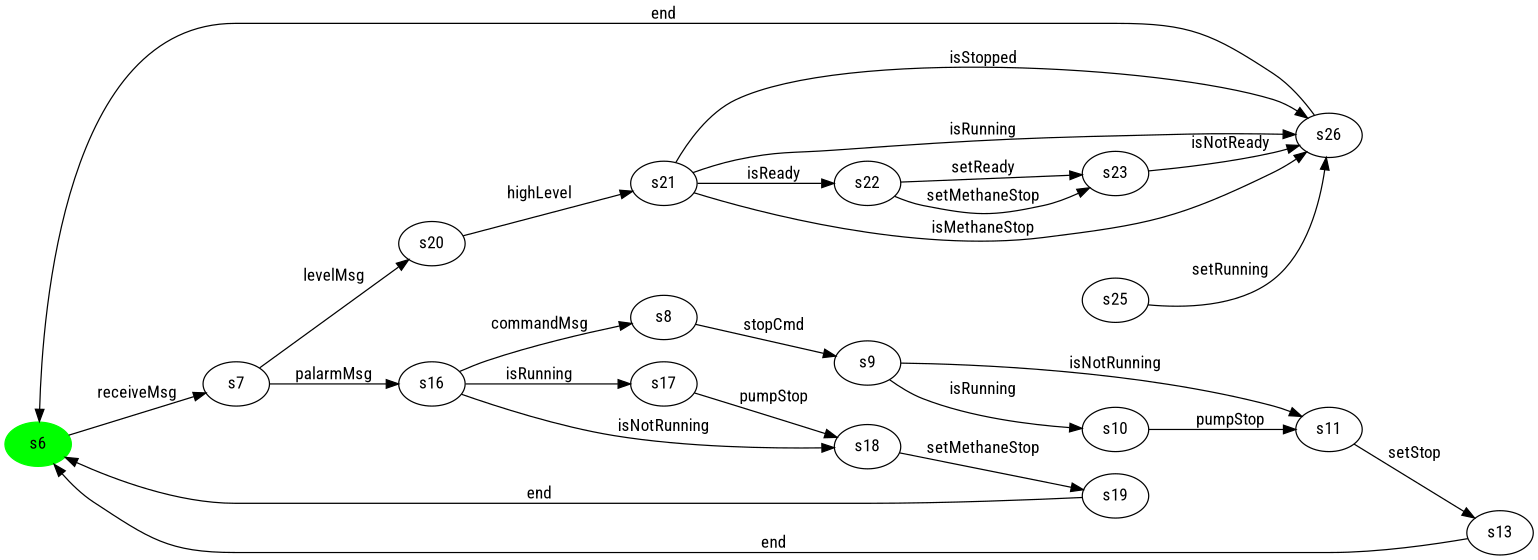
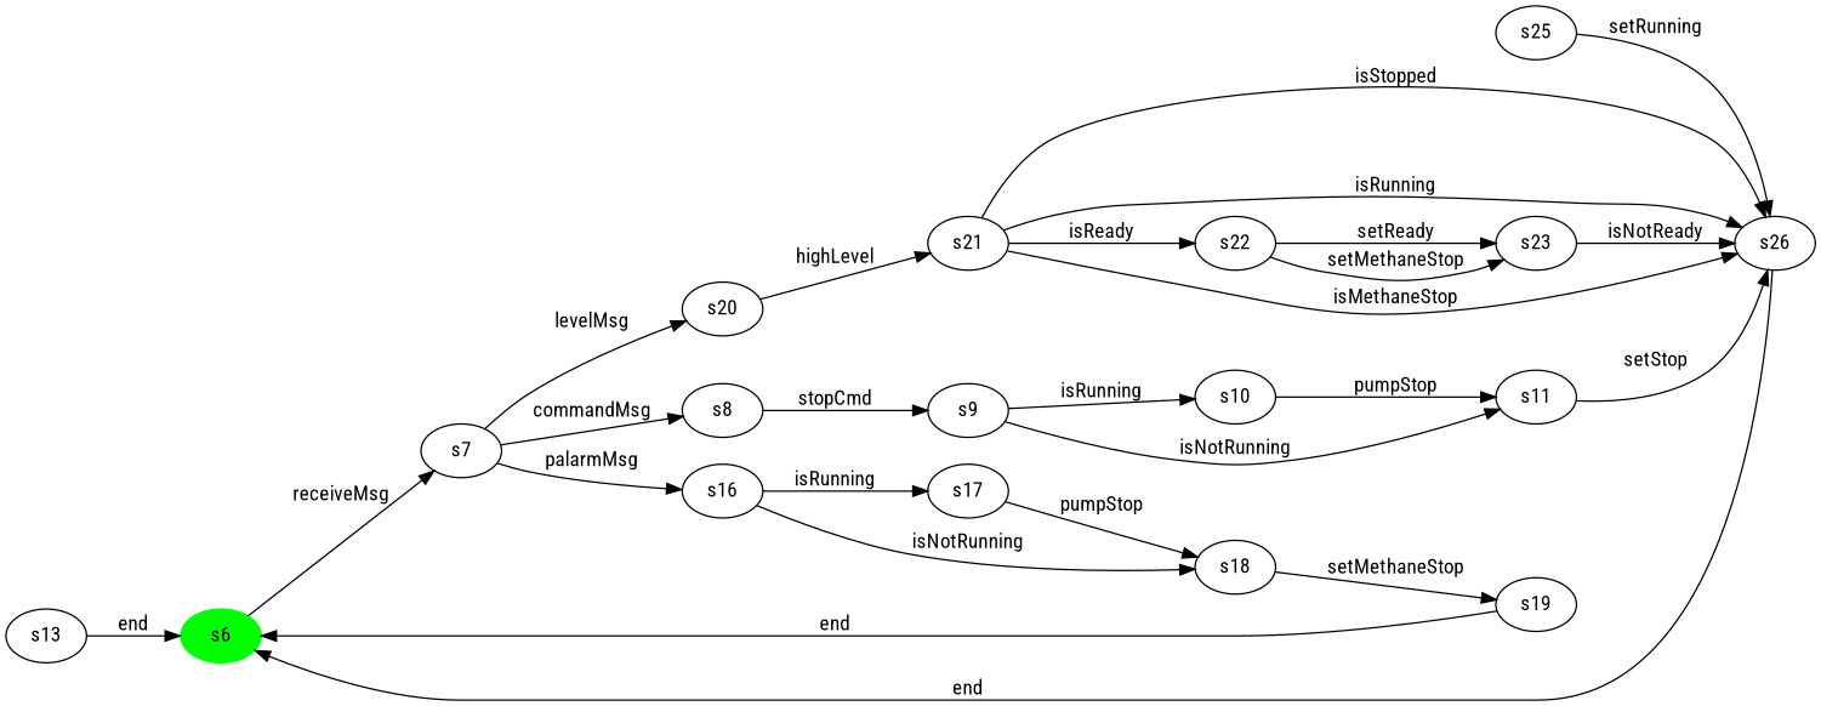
  digraph {
    fontname="Roboto Condensed"
    rankdir=LR
    node [fontname="Roboto Condensed"]
    edge [fontname="Roboto Condensed"]
    n1 [color=green label=s6 style=filled]
    n2 [label=s7]
    n3 [label=s16]
    n4 [label=s20]
    n5 [label=s8]
    n6 [label=s17]
    n7 [label=s18]
    n8 [label=s21]
    n9 [label=s9]
    n10 [label=s19]
    n11 [label=s22]
    n12 [label=s26]
    n13 [label=s10]
    n14 [label=s11]
    n15 [label=s13]
    n16 [label=s23]
    n17 [label=s25]
    n1 -> n2 [label=" receiveMsg "]
    n2 -> n3 [label=" palarmMsg "]
    n2 -> n4 [label=" levelMsg "]
-   n3 -> n5 [label=" commandMsg "]
+   n2 -> n5 [label=" commandMsg "]
    n3 -> n6 [label=" isRunning "]
    n3 -> n7 [label=" isNotRunning "]
    n4 -> n8 [label=" highLevel "]
    n5 -> n9 [label=" stopCmd "]
    n6 -> n7 [label=" pumpStop "]
    n7 -> n10 [label=" setMethaneStop "]
    n8 -> n11 [label=" isReady "]
    n8 -> n12 [label=" isMethaneStop "]
    n8 -> n12 [label=" isStopped "]
    n8 -> n12 [label=" isRunning "]
    n9 -> n13 [label=" isRunning "]
    n9 -> n14 [label=" isNotRunning "]
    n10 -> n1 [label=" end "]
    n11 -> n16 [label=" setReady "]
    n11 -> n16 [label=" setMethaneStop "]
    n12 -> n1 [label=" end "]
    n13 -> n14 [label=" pumpStop "]
-   n14 -> n15 [label=" setStop "]
+   n14 -> n12 [label=" setStop "]
    n15 -> n1 [label=" end "]
    n16 -> n12 [label=" isNotReady "]
    n17 -> n12 [label=" setRunning "]
  }
